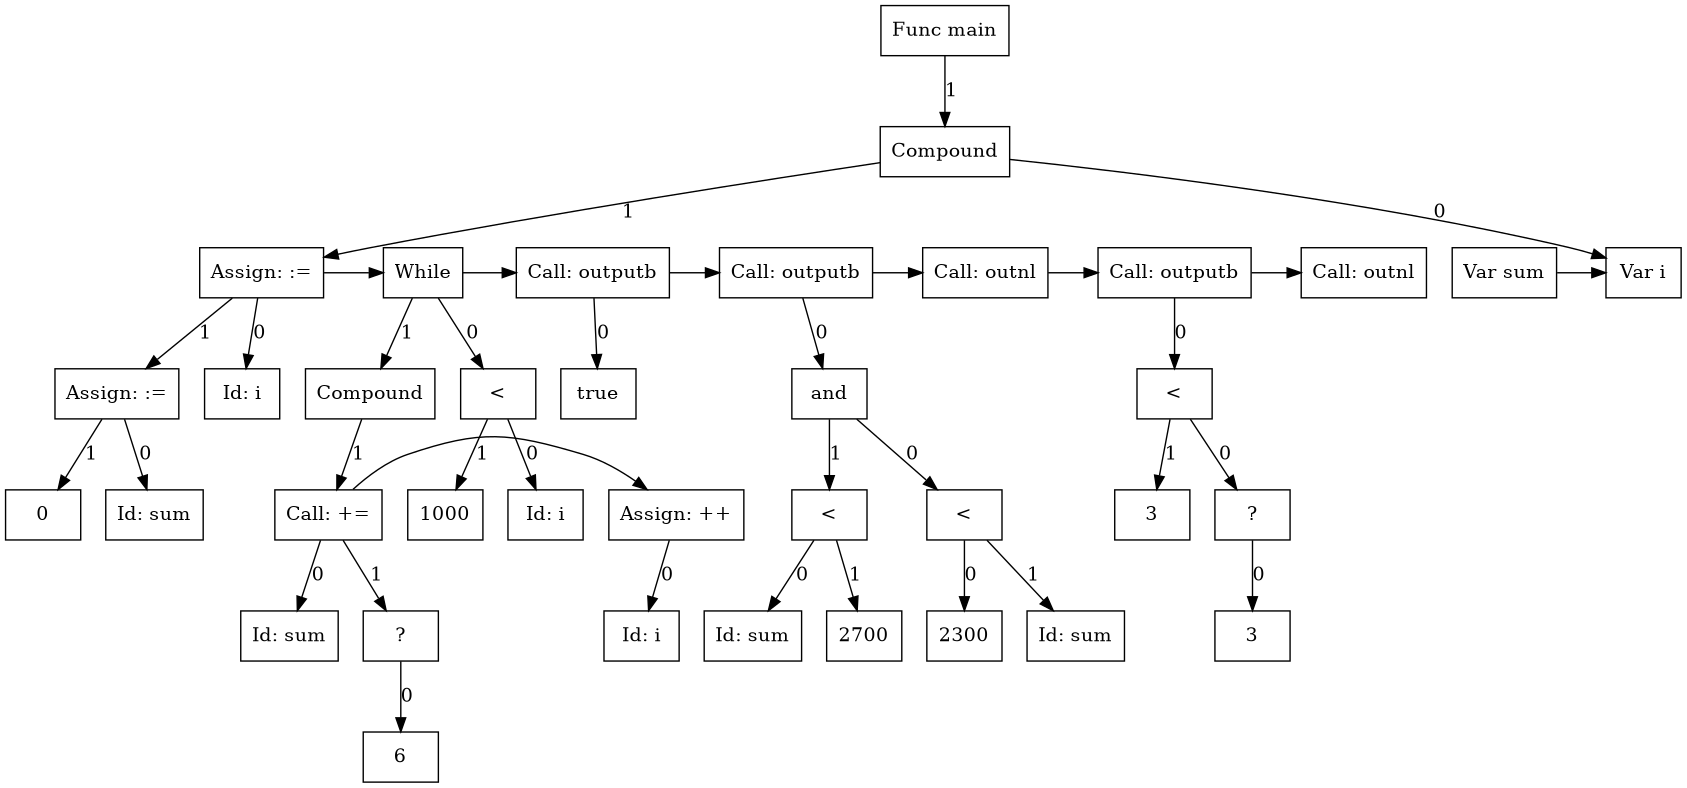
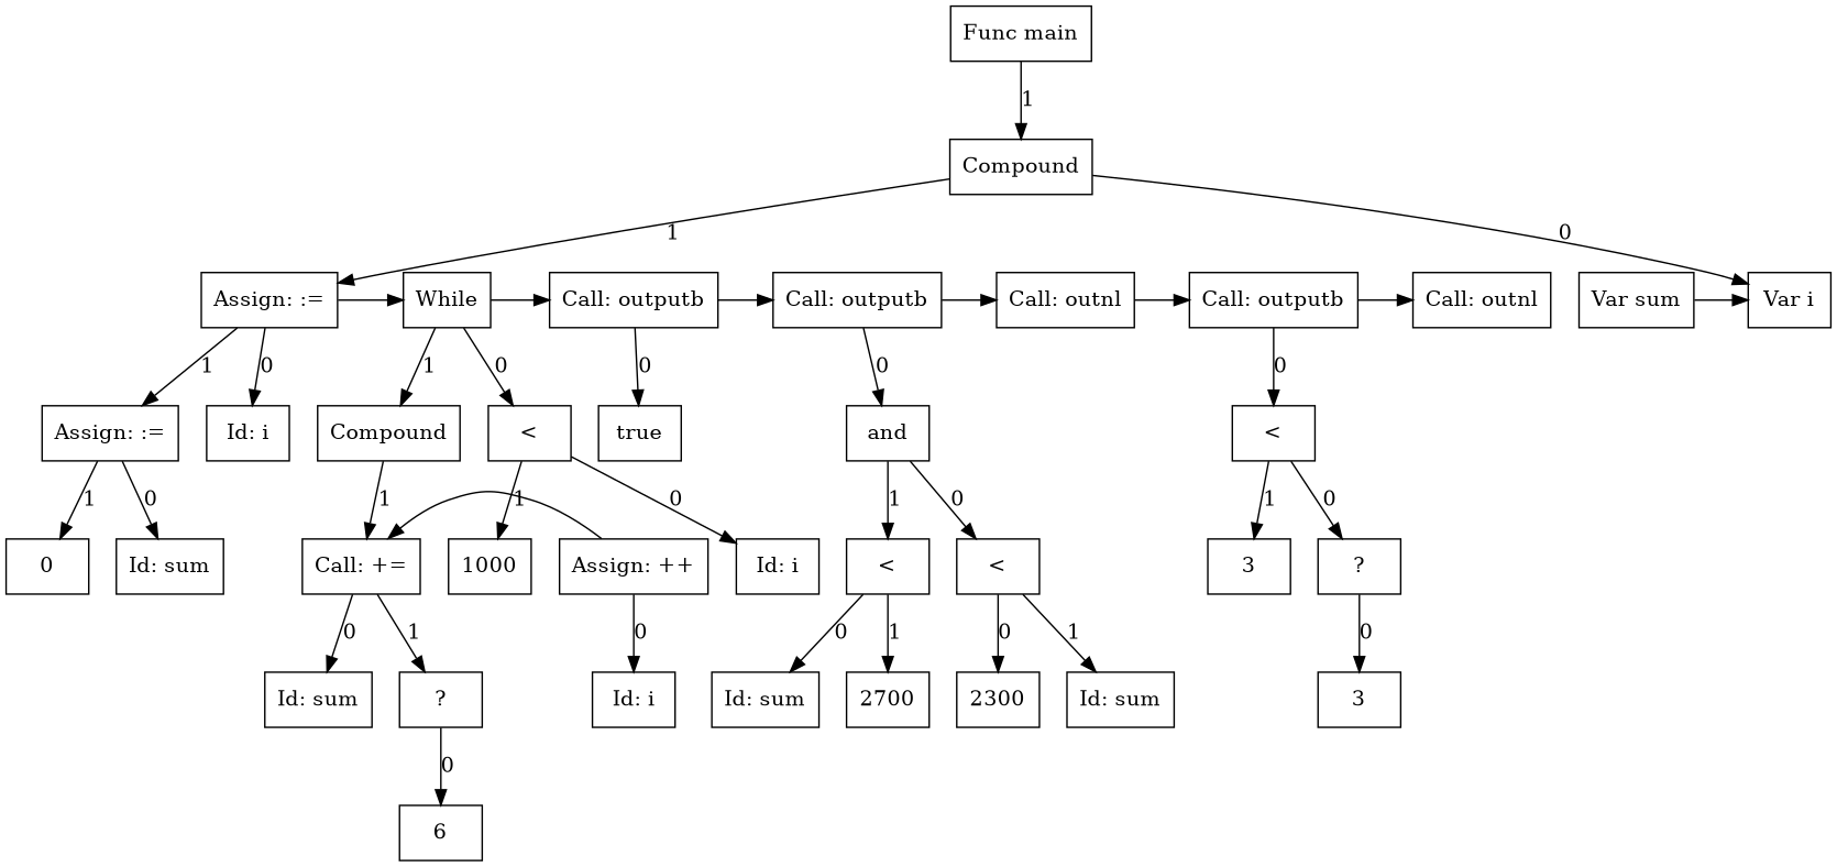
  digraph {
    node [shape=box]
    n1 [label="Func main"]
    n2 [label=Compound]
    n3 [label="Var i"]
    n4 [label="Assign: :="]
    n5 [label="Var sum"]
    n6 [label="Id: i"]
    n7 [label="Assign: :="]
    n8 [label="Id: sum"]
    n9 [label=0]
    n10 [label=While]
    n11 [label="Call: outputb"]
    n12 [label="Call: outputb"]
    n13 [label="Call: outnl"]
    n14 [label="Call: outputb"]
    n15 [label="Call: outnl"]
    n16 [label="<"]
    n17 [label=Compound]
    n18 [label="Id: sum"]
    n19 [label="?"]
    n20 [label="Id: i"]
    n21 [label=1000]
    n22 [label="Call: +="]
    n23 [label=6]
    n24 [label="Assign: ++"]
    n25 [label="Id: i"]
    n26 [label=true]
    n27 [label=and]
    n28 [label="<"]
    n29 [label="<"]
    n30 [label=2300]
    n31 [label="Id: sum"]
    n32 [label="Id: sum"]
    n33 [label=2700]
    n34 [label="<"]
    n35 [label="?"]
    n36 [label=3]
    n37 [label=3]
    subgraph sub_1 {
      rankdir=TB
      n1
      n2
    }
    subgraph sub_2 {
      ordering=out
      rank=same
      rankdir=LR
      n2
    }
    subgraph sub_3 {
      ordering=out
      rank=same
      rankdir=LR
      n3
      n4
    }
    subgraph sub_4 {
      rankdir=TB
      n2
      n3
      n4
    }
    subgraph sub_5 {
      rank=same
      rankdir=LR
      n3
      n5
    }
    subgraph sub_6 {
      rankdir=LR
      n3
      n5
    }
    subgraph sub_7 {
      ordering=out
      rank=same
      rankdir=LR
      n6
      n7
    }
    subgraph sub_8 {
      rankdir=TB
      n4
      n6
      n7
    }
    subgraph sub_9 {
      ordering=out
      rank=same
      rankdir=LR
      n8
      n9
    }
    subgraph sub_10 {
      rankdir=TB
      n7
      n8
      n9
    }
    subgraph sub_11 {
      rank=same
      rankdir=LR
      n4
      n10
      n11
      n12
      n13
      n14
      n15
    }
    subgraph sub_12 {
      rankdir=LR
      n4
      n10
      n11
      n12
      n13
      n14
      n15
    }
    subgraph sub_13 {
      ordering=out
      rank=same
      rankdir=LR
      n16
      n17
    }
    subgraph sub_14 {
      ordering=out
      rank=same
      rankdir=LR
      n18
      n19
    }
    subgraph sub_15 {
      rankdir=TB
      n10
      n16
      n17
    }
    subgraph sub_16 {
      ordering=out
      rank=same
      rankdir=LR
      n20
      n21
    }
    subgraph sub_17 {
      rankdir=TB
      n16
      n20
      n21
    }
    subgraph sub_18 {
      ordering=out
      rank=same
      rankdir=LR
      n22
    }
    subgraph sub_19 {
      rankdir=TB
      n17
      n22
    }
    subgraph sub_20 {
      rankdir=TB
      n18
      n19
      n22
    }
    subgraph sub_21 {
      ordering=out
      rank=same
      rankdir=LR
      n23
    }
    subgraph sub_22 {
      rankdir=TB
      n19
      n23
    }
    subgraph sub_23 {
      rank=same
      rankdir=LR
      n22
      n24
    }
    subgraph sub_24 {
      rankdir=LR
      n22
      n24
    }
    subgraph sub_25 {
      ordering=out
      rank=same
      rankdir=LR
      n25
    }
    subgraph sub_26 {
      rankdir=TB
      n24
      n25
    }
    subgraph sub_27 {
      ordering=out
      rank=same
      rankdir=LR
      n26
    }
    subgraph sub_28 {
      rankdir=TB
      n11
      n26
    }
    subgraph sub_29 {
      ordering=out
      rank=same
      rankdir=LR
      n27
    }
    subgraph sub_30 {
      rankdir=TB
      n12
      n27
    }
    subgraph sub_31 {
      ordering=out
      rank=same
      rankdir=LR
      n28
      n29
    }
    subgraph sub_32 {
      rankdir=TB
      n27
      n28
      n29
    }
    subgraph sub_33 {
      ordering=out
      rank=same
      rankdir=LR
      n30
      n31
    }
    subgraph sub_34 {
      rankdir=TB
      n28
      n30
      n31
    }
    subgraph sub_35 {
      ordering=out
      rank=same
      rankdir=LR
      n32
      n33
    }
    subgraph sub_36 {
      rankdir=TB
      n29
      n32
      n33
    }
    subgraph sub_37 {
      ordering=out
      rank=same
      rankdir=LR
      n34
    }
    subgraph sub_38 {
      rankdir=TB
      n14
      n34
    }
    subgraph sub_39 {
      ordering=out
      rank=same
      rankdir=LR
      n35
      n36
    }
    subgraph sub_40 {
      rankdir=TB
      n34
      n35
      n36
    }
    subgraph sub_41 {
      ordering=out
      rank=same
      rankdir=LR
      n37
    }
    subgraph sub_42 {
      rankdir=TB
      n35
      n37
    }
    n1 -> n2 [label=1]
    n2 -> n3 [label=0]
    n2 -> n4 [label=1]
    n4 -> n6 [label=0]
    n4 -> n7 [label=1]
    n4 -> n10
    n5 -> n3
    n7 -> n8 [label=0]
    n7 -> n9 [label=1]
    n10 -> n11
    n10 -> n16 [label=0]
    n10 -> n17 [label=1]
    n11 -> n12
    n11 -> n26 [label=0]
    n12 -> n13
    n12 -> n27 [label=0]
    n13 -> n14
    n14 -> n15
    n14 -> n34 [label=0]
    n16 -> n20 [label=0]
    n16 -> n21 [label=1]
    n17 -> n22 [label=1]
    n19 -> n23 [label=0]
    n22 -> n18 [label=0]
    n22 -> n19 [label=1]
-   n22 -> n24
+   n24 -> n22
    n24 -> n25 [label=0]
    n27 -> n28 [label=0]
    n27 -> n29 [label=1]
    n28 -> n30 [label=0]
    n28 -> n31 [label=1]
    n29 -> n32 [label=0]
    n29 -> n33 [label=1]
    n34 -> n35 [label=0]
    n34 -> n36 [label=1]
    n35 -> n37 [label=0]
  }
